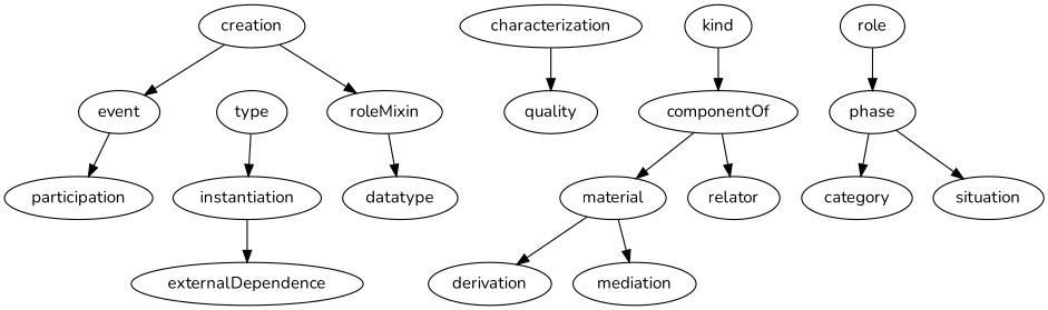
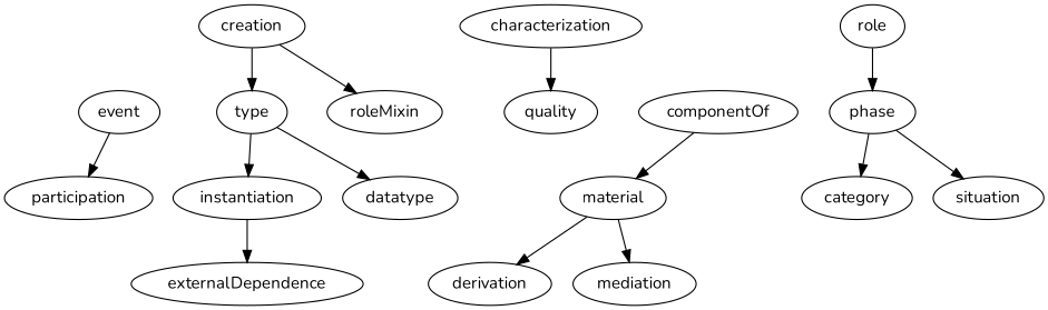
  strict digraph {
    fontname=Nunito
    node [fontname=Nunito]
    edge [fontname=Nunito]
    event
    participation
    creation
    type
    roleMixin
    instantiation
    datatype
    externalDependence
    characterization
    quality
-   kind
    componentOf
    material
-   relator
    derivation
    mediation
    role
    phase
    category
    situation
    event -> participation
-   creation -> event
+   creation -> type
    creation -> roleMixin
    type -> instantiation
-   roleMixin -> datatype
+   type -> datatype
    instantiation -> externalDependence
    characterization -> quality
-   kind -> componentOf
    componentOf -> material
-   componentOf -> relator
    material -> derivation
    material -> mediation
    role -> phase
    phase -> category
    phase -> situation
  }
